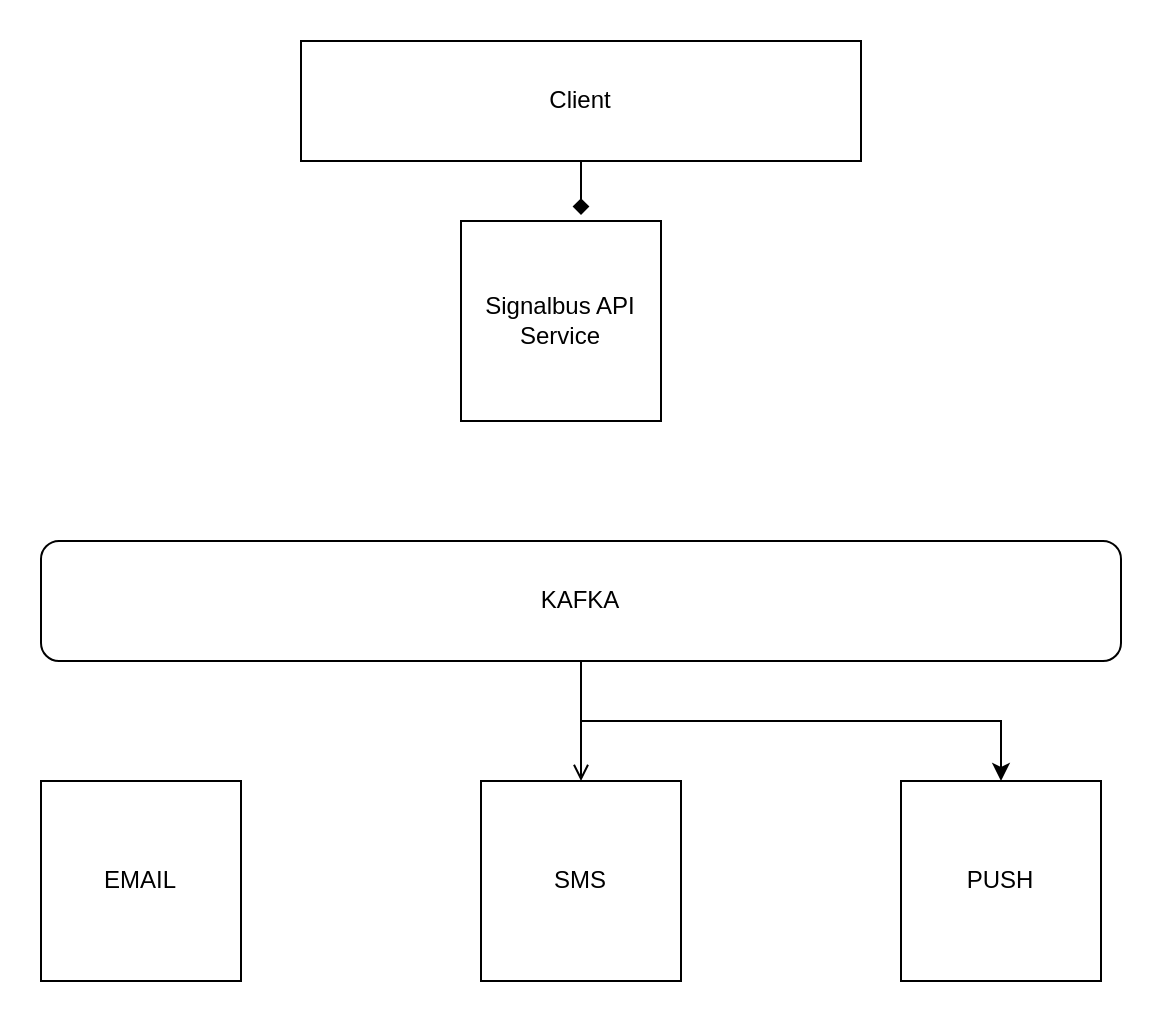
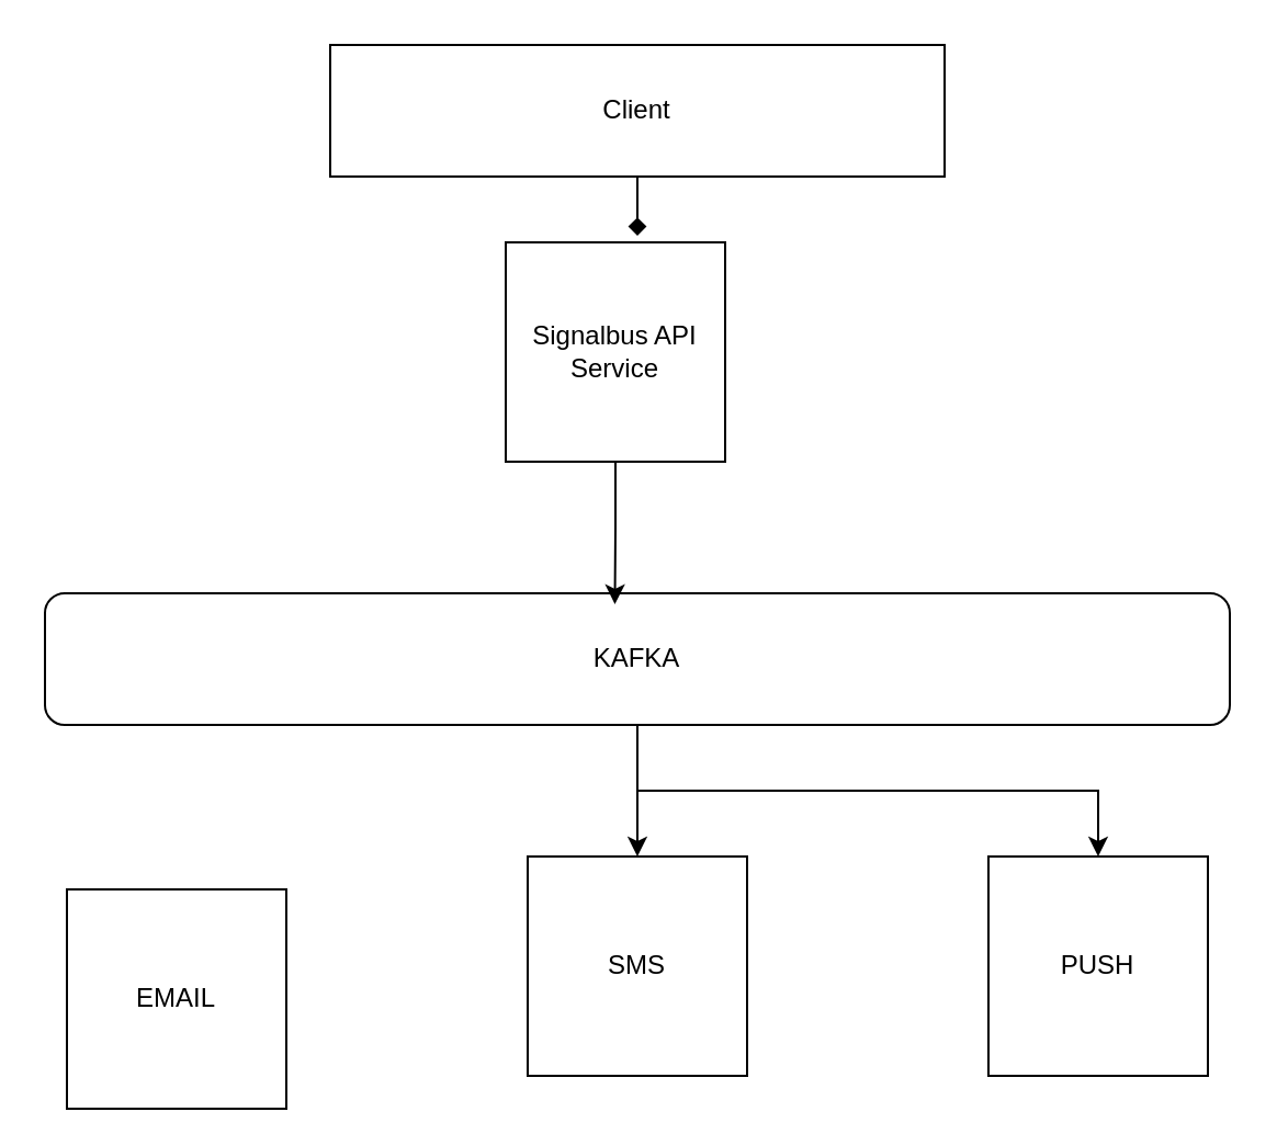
  <mxCell id="0" />
  <mxCell id="1" parent="0" />
- <mxCell id="2" value="EMAIL" style="whiteSpace=wrap;html=1;aspect=fixed;" vertex="1" parent="1"><mxGeometry x="20" y="390" width="100" height="100" as="geometry" /></mxCell>
+ <mxCell id="2" value="EMAIL" style="whiteSpace=wrap;html=1;aspect=fixed;" vertex="1" parent="1"><mxGeometry x="30" y="405" width="100" height="100" as="geometry" /></mxCell>
  <mxCell id="3" value="Signalbus API Service" style="whiteSpace=wrap;html=1;aspect=fixed;" vertex="1" parent="1"><mxGeometry x="230" y="110" width="100" height="100" as="geometry" /></mxCell>
  <mxCell id="4" value="PUSH" style="whiteSpace=wrap;html=1;aspect=fixed;" vertex="1" parent="1"><mxGeometry x="450" y="390" width="100" height="100" as="geometry" /></mxCell>
  <mxCell id="5" value="SMS" style="whiteSpace=wrap;html=1;aspect=fixed;" vertex="1" parent="1"><mxGeometry x="240" y="390" width="100" height="100" as="geometry" /></mxCell>
- <mxCell id="6" style="edgeStyle=orthogonalEdgeStyle;rounded=0;orthogonalLoop=1;jettySize=auto;html=1;endArrow=open;" edge="1" parent="1" source="8" target="5"><mxGeometry relative="1" as="geometry" /></mxCell>
+ <mxCell id="6" style="edgeStyle=orthogonalEdgeStyle;rounded=0;orthogonalLoop=1;jettySize=auto;html=1;" edge="1" parent="1" source="8" target="5"><mxGeometry relative="1" as="geometry" /></mxCell>
  <mxCell id="7" style="edgeStyle=orthogonalEdgeStyle;rounded=0;orthogonalLoop=1;jettySize=auto;html=1;entryX=0.5;entryY=0;entryDx=0;entryDy=0;" edge="1" parent="1" source="8" target="4"><mxGeometry relative="1" as="geometry" /></mxCell>
  <mxCell id="8" value="KAFKA" style="rounded=1;whiteSpace=wrap;html=1;" vertex="1" parent="1"><mxGeometry x="20" y="270" width="540" height="60" as="geometry" /></mxCell>
  <mxCell id="9" value="Client" style="rounded=0;whiteSpace=wrap;html=1;" vertex="1" parent="1"><mxGeometry x="150" y="20" width="280" height="60" as="geometry" /></mxCell>
  <mxCell id="10" style="edgeStyle=orthogonalEdgeStyle;rounded=0;orthogonalLoop=1;jettySize=auto;html=1;exitX=0.5;exitY=1;exitDx=0;exitDy=0;entryX=0.6;entryY=-0.03;entryDx=0;entryDy=0;entryPerimeter=0;endArrow=diamond;" edge="1" parent="1" source="9" target="3"><mxGeometry relative="1" as="geometry" /></mxCell>
+ <mxCell id="11" style="edgeStyle=orthogonalEdgeStyle;rounded=0;orthogonalLoop=1;jettySize=auto;html=1;exitX=0.5;exitY=1;exitDx=0;exitDy=0;entryX=0.481;entryY=0.083;entryDx=0;entryDy=0;entryPerimeter=0;" edge="1" parent="1" source="3" target="8"><mxGeometry relative="1" as="geometry" /></mxCell>
